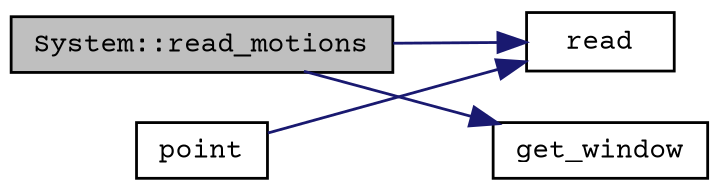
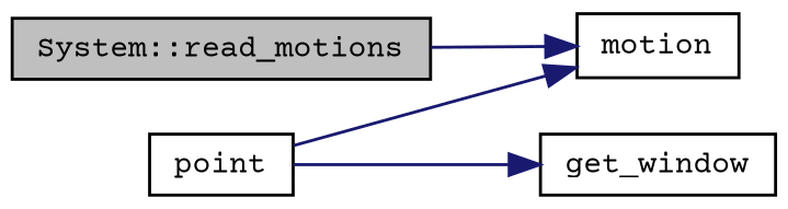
  digraph {
    fontname="Courier Prime"
    rankdir=LR
    node [color=black fillcolor=white fontname="Courier Prime" fontsize=10 shape=record style=filled]
    edge [color=midnightblue fontname="Courier Prime" fontsize=10 labelfontname=Helvetica labelfontsize=10 style=solid]
    n1 [fillcolor=grey75 fontcolor=black height=0.2 label="System::read_motions" width=0.4]
-   n2 [height=0.2 label=read width=0.4]
+   n2 [height=0.2 label=motion width=0.4]
    n3 [height=0.2 label=point width=0.4]
    n4 [height=0.2 label=get_window width=0.4]
    n1 -> n2
    n3 -> n2
-   n1 -> n4
+   n3 -> n4
  }
